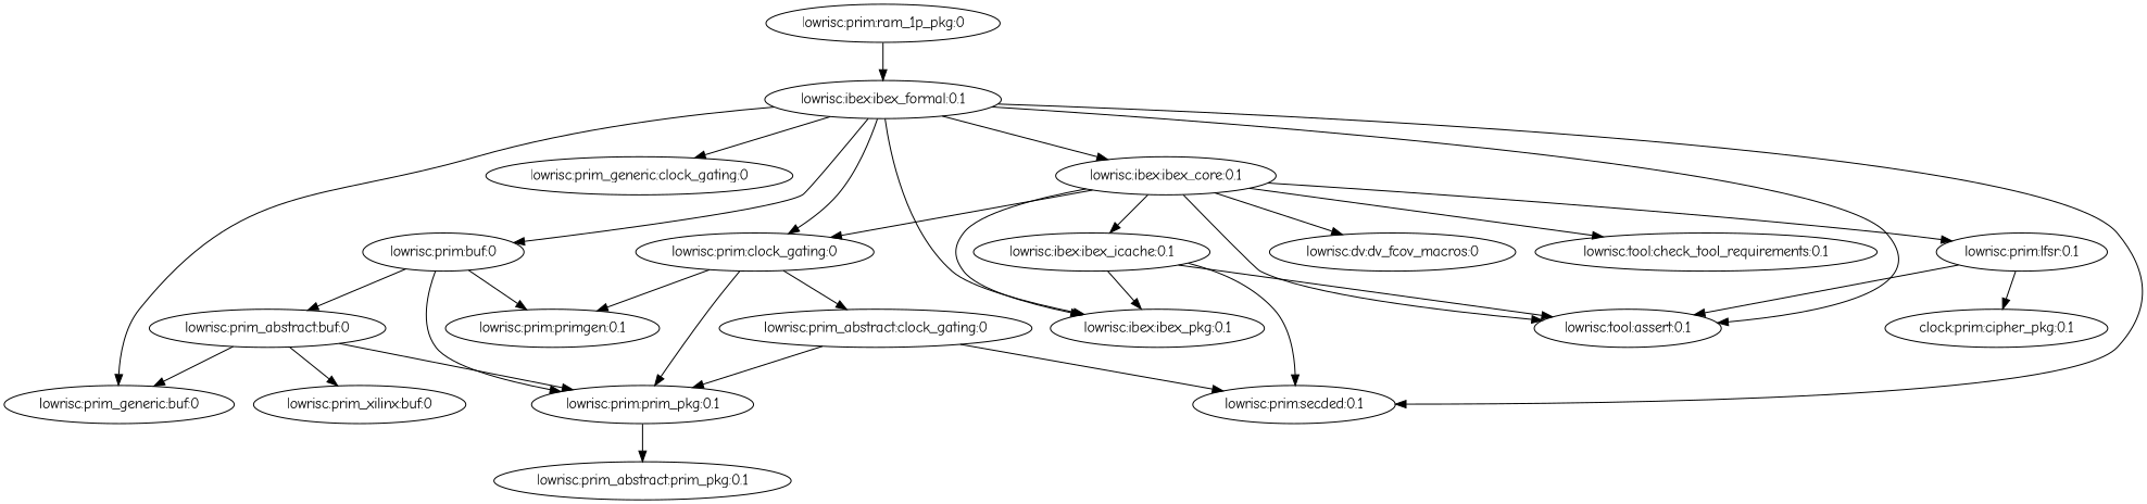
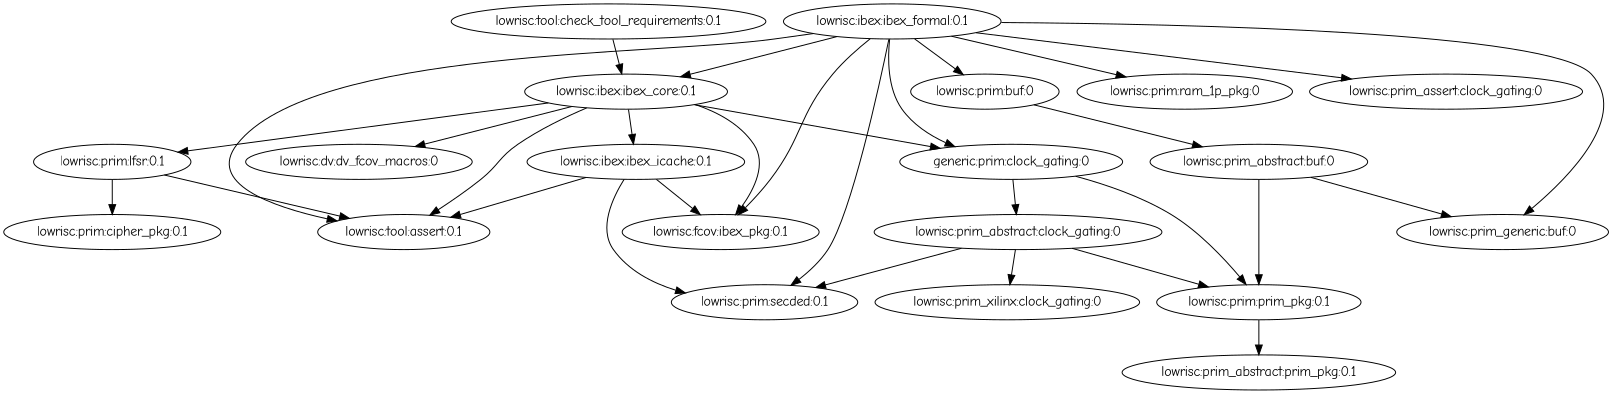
  digraph {
    fontname="Comic Neue"
    node [fontname="Comic Neue"]
    edge [fontname="Comic Neue"]
    "lowrisc:ibex:ibex_formal:0.1"
-   "lowrisc:prim:clock_gating:0"
+   "lowrisc:prim:clock_gating:0" [label="generic:prim:clock_gating:0"]
    "lowrisc:prim:ram_1p_pkg:0"
-   "lowrisc:prim_generic:clock_gating:0"
+   "lowrisc:prim_generic:clock_gating:0" [label="lowrisc:prim_assert:clock_gating:0"]
    "lowrisc:prim:buf:0"
    "lowrisc:prim:secded:0.1"
-   "lowrisc:ibex:ibex_pkg:0.1"
+   "lowrisc:ibex:ibex_pkg:0.1" [label="lowrisc:fcov:ibex_pkg:0.1"]
    n8 [label="lowrisc:tool:assert:0.1"]
    "lowrisc:prim_generic:buf:0"
    "lowrisc:ibex:ibex_core:0.1"
    "lowrisc:prim_abstract:clock_gating:0"
    "lowrisc:prim:prim_pkg:0.1"
-   "lowrisc:prim:primgen:0.1"
    "lowrisc:prim_abstract:buf:0"
    "lowrisc:ibex:ibex_icache:0.1"
    "lowrisc:dv:dv_fcov_macros:0"
    "lowrisc:tool:check_tool_requirements:0.1"
    "lowrisc:prim:lfsr:0.1"
+   "lowrisc:prim_xilinx:clock_gating:0"
    "lowrisc:prim_abstract:prim_pkg:0.1"
-   "lowrisc:prim_xilinx:buf:0"
-   "lowrisc:prim:cipher_pkg:0.1" [label="clock:prim:cipher_pkg:0.1"]
+   "lowrisc:prim:cipher_pkg:0.1"
    "lowrisc:ibex:ibex_formal:0.1" -> "lowrisc:prim:clock_gating:0"
-   "lowrisc:prim:ram_1p_pkg:0" -> "lowrisc:ibex:ibex_formal:0.1"
+   "lowrisc:ibex:ibex_formal:0.1" -> "lowrisc:prim:ram_1p_pkg:0"
    "lowrisc:ibex:ibex_formal:0.1" -> "lowrisc:prim_generic:clock_gating:0"
    "lowrisc:ibex:ibex_formal:0.1" -> "lowrisc:prim:buf:0"
    "lowrisc:ibex:ibex_formal:0.1" -> "lowrisc:prim:secded:0.1"
    "lowrisc:ibex:ibex_formal:0.1" -> "lowrisc:ibex:ibex_pkg:0.1"
    "lowrisc:ibex:ibex_formal:0.1" -> n8
    "lowrisc:ibex:ibex_formal:0.1" -> "lowrisc:prim_generic:buf:0"
    "lowrisc:ibex:ibex_formal:0.1" -> "lowrisc:ibex:ibex_core:0.1"
    "lowrisc:prim:clock_gating:0" -> "lowrisc:prim_abstract:clock_gating:0"
    "lowrisc:prim:clock_gating:0" -> "lowrisc:prim:prim_pkg:0.1"
-   "lowrisc:prim:clock_gating:0" -> "lowrisc:prim:primgen:0.1"
-   "lowrisc:prim:buf:0" -> "lowrisc:prim:prim_pkg:0.1"
-   "lowrisc:prim:buf:0" -> "lowrisc:prim:primgen:0.1"
    "lowrisc:prim:buf:0" -> "lowrisc:prim_abstract:buf:0"
    "lowrisc:ibex:ibex_core:0.1" -> "lowrisc:prim:clock_gating:0"
    "lowrisc:ibex:ibex_core:0.1" -> "lowrisc:ibex:ibex_pkg:0.1"
    "lowrisc:ibex:ibex_core:0.1" -> n8
    "lowrisc:ibex:ibex_core:0.1" -> "lowrisc:ibex:ibex_icache:0.1"
    "lowrisc:ibex:ibex_core:0.1" -> "lowrisc:dv:dv_fcov_macros:0"
-   "lowrisc:ibex:ibex_core:0.1" -> "lowrisc:tool:check_tool_requirements:0.1"
+   "lowrisc:tool:check_tool_requirements:0.1" -> "lowrisc:ibex:ibex_core:0.1"
    "lowrisc:ibex:ibex_core:0.1" -> "lowrisc:prim:lfsr:0.1"
    "lowrisc:prim_abstract:clock_gating:0" -> "lowrisc:prim:secded:0.1"
    "lowrisc:prim_abstract:clock_gating:0" -> "lowrisc:prim:prim_pkg:0.1"
+   "lowrisc:prim_abstract:clock_gating:0" -> "lowrisc:prim_xilinx:clock_gating:0"
    "lowrisc:prim:prim_pkg:0.1" -> "lowrisc:prim_abstract:prim_pkg:0.1"
    "lowrisc:prim_abstract:buf:0" -> "lowrisc:prim_generic:buf:0"
    "lowrisc:prim_abstract:buf:0" -> "lowrisc:prim:prim_pkg:0.1"
-   "lowrisc:prim_abstract:buf:0" -> "lowrisc:prim_xilinx:buf:0"
    "lowrisc:ibex:ibex_icache:0.1" -> "lowrisc:prim:secded:0.1"
    "lowrisc:ibex:ibex_icache:0.1" -> "lowrisc:ibex:ibex_pkg:0.1"
    "lowrisc:ibex:ibex_icache:0.1" -> n8
    "lowrisc:prim:lfsr:0.1" -> n8
    "lowrisc:prim:lfsr:0.1" -> "lowrisc:prim:cipher_pkg:0.1"
  }
